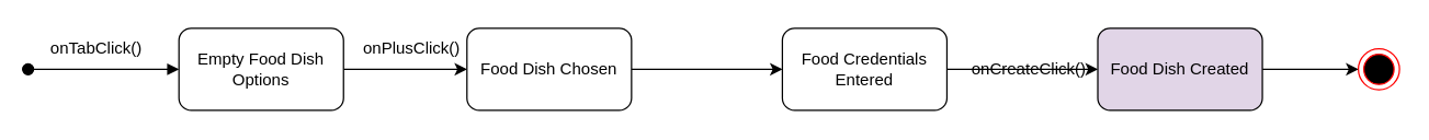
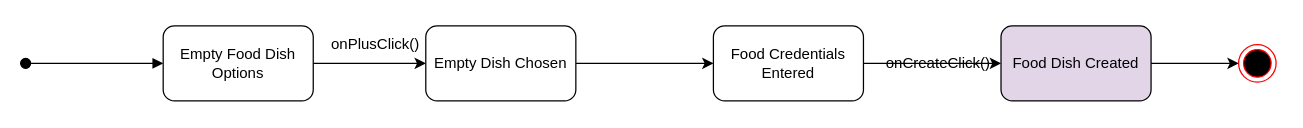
  <mxCell id="0" />
  <mxCell id="1" parent="0" />
  <mxCell id="2" value="" style="html=1;verticalAlign=bottom;startArrow=oval;startFill=1;endArrow=block;startSize=8;rounded=0;" edge="1" parent="1"><mxGeometry x="1" y="61" width="60" relative="1" as="geometry"><mxPoint x="20" y="50" as="sourcePoint" /><mxPoint x="130" y="50" as="targetPoint" /><mxPoint x="10" y="1" as="offset" /></mxGeometry></mxCell>
  <mxCell id="3" style="edgeStyle=orthogonalEdgeStyle;rounded=0;orthogonalLoop=1;jettySize=auto;html=1;" edge="1" parent="1" source="4"><mxGeometry relative="1" as="geometry"><mxPoint x="340" y="50" as="targetPoint" /></mxGeometry></mxCell>
  <mxCell id="4" value="Empty Food Dish Options" style="rounded=1;whiteSpace=wrap;html=1;" vertex="1" parent="1"><mxGeometry x="130" y="20" width="120" height="60" as="geometry" /></mxCell>
- <mxCell id="5" value="onTabClick()" style="text;html=1;strokeColor=none;fillColor=none;align=center;verticalAlign=middle;whiteSpace=wrap;rounded=0;" vertex="1" parent="1"><mxGeometry x="40" y="20" width="60" height="30" as="geometry" /></mxCell>
  <mxCell id="6" value="onPlusClick()" style="text;html=1;strokeColor=none;fillColor=none;align=center;verticalAlign=middle;whiteSpace=wrap;rounded=0;" vertex="1" parent="1"><mxGeometry x="270" y="20" width="60" height="30" as="geometry" /></mxCell>
  <mxCell id="7" style="edgeStyle=orthogonalEdgeStyle;rounded=0;orthogonalLoop=1;jettySize=auto;html=1;" edge="1" parent="1" source="8"><mxGeometry relative="1" as="geometry"><mxPoint x="570" y="50" as="targetPoint" /></mxGeometry></mxCell>
- <mxCell id="8" value="Food Dish Chosen" style="rounded=1;whiteSpace=wrap;html=1;" vertex="1" parent="1"><mxGeometry x="340" y="20" width="120" height="60" as="geometry" /></mxCell>
+ <mxCell id="8" value="Empty Dish Chosen" style="rounded=1;whiteSpace=wrap;html=1;" vertex="1" parent="1"><mxGeometry x="340" y="20" width="120" height="60" as="geometry" /></mxCell>
  <mxCell id="9" style="edgeStyle=orthogonalEdgeStyle;rounded=0;orthogonalLoop=1;jettySize=auto;html=1;" edge="1" parent="1" source="10"><mxGeometry relative="1" as="geometry"><mxPoint x="800" y="50" as="targetPoint" /></mxGeometry></mxCell>
  <mxCell id="10" value="Food Credentials Entered" style="rounded=1;whiteSpace=wrap;html=1;" vertex="1" parent="1"><mxGeometry x="570" y="20" width="120" height="60" as="geometry" /></mxCell>
  <mxCell id="11" value="onCreateClick()" style="text;html=1;strokeColor=none;fillColor=none;align=center;verticalAlign=middle;whiteSpace=wrap;rounded=0;" vertex="1" parent="1"><mxGeometry x="720" y="35" width="60" height="30" as="geometry" /></mxCell>
  <mxCell id="12" style="edgeStyle=orthogonalEdgeStyle;rounded=0;orthogonalLoop=1;jettySize=auto;html=1;" edge="1" parent="1" source="13"><mxGeometry relative="1" as="geometry"><mxPoint x="990" y="50" as="targetPoint" /></mxGeometry></mxCell>
  <mxCell id="13" value="Food Dish Created" style="rounded=1;whiteSpace=wrap;html=1;fillColor=#e1d5e7;" vertex="1" parent="1"><mxGeometry x="800" y="20" width="120" height="60" as="geometry" /></mxCell>
  <mxCell id="14" value="" style="ellipse;html=1;shape=endState;fillColor=#000000;strokeColor=#ff0000;" vertex="1" parent="1"><mxGeometry x="990" y="35" width="30" height="30" as="geometry" /></mxCell>
